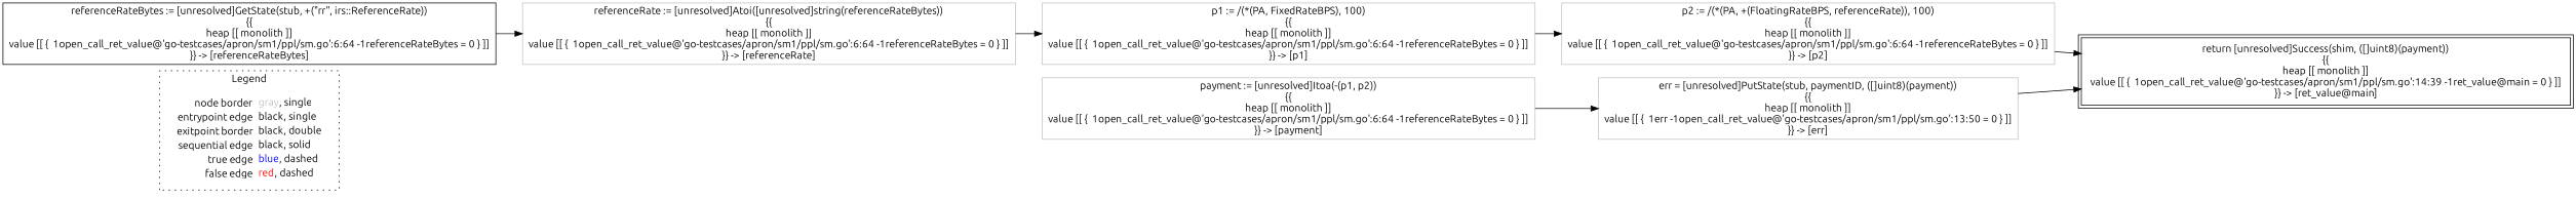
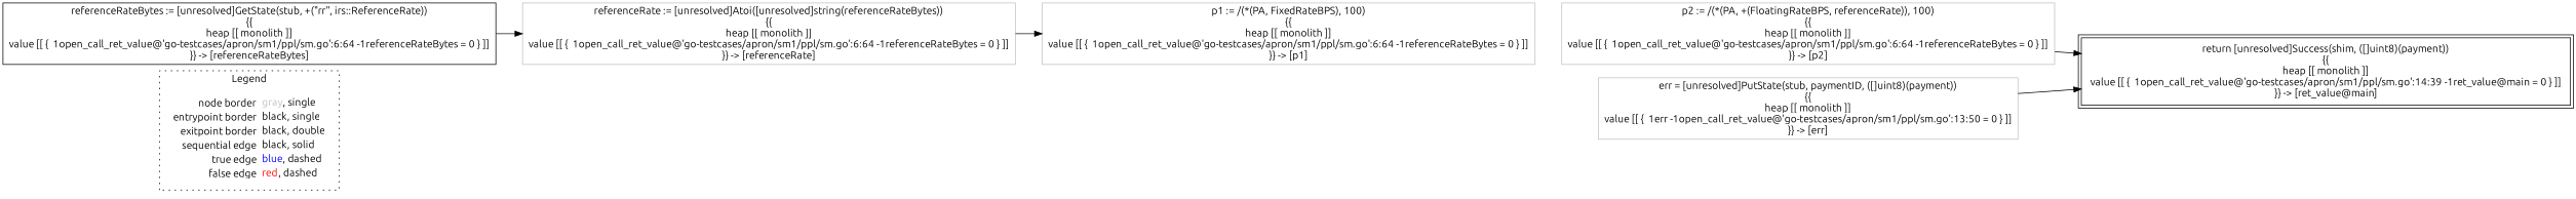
  digraph {
    fontname=Ubuntu
    rankdir=LR
    node [fontname=Ubuntu shape=rect color=gray]
    edge [color=black fontname=Ubuntu]
-   n1 [label=<<table border="0" cellpadding="2" cellspacing="0" cellborder="0"><tr><td align="right">node border&nbsp;</td><td align="left"><font color="gray">gray</font>, single</td></tr><tr><td align="right">entrypoint edge&nbsp;</td><td align="left"><font color="black">black</font>, single</td></tr><tr><td align="right">exitpoint border&nbsp;</td><td align="left"><font color="black">black</font>, double</td></tr><tr><td align="right">sequential edge&nbsp;</td><td align="left"><font color="black">black</font>, solid</td></tr><tr><td align="right">true edge&nbsp;</td><td align="left"><font color="blue">blue</font>, dashed</td></tr><tr><td align="right">false edge&nbsp;</td><td align="left"><font color="red">red</font>, dashed</td></tr></table>> shape=plaintext color=""]
+   n1 [label=<<table border="0" cellpadding="2" cellspacing="0" cellborder="0"><tr><td align="right">node border&nbsp;</td><td align="left"><font color="gray">gray</font>, single</td></tr><tr><td align="right">entrypoint border&nbsp;</td><td align="left"><font color="black">black</font>, single</td></tr><tr><td align="right">exitpoint border&nbsp;</td><td align="left"><font color="black">black</font>, double</td></tr><tr><td align="right">sequential edge&nbsp;</td><td align="left"><font color="black">black</font>, solid</td></tr><tr><td align="right">true edge&nbsp;</td><td align="left"><font color="blue">blue</font>, dashed</td></tr><tr><td align="right">false edge&nbsp;</td><td align="left"><font color="red">red</font>, dashed</td></tr></table>> shape=plaintext color=""]
    n2 [color=black label=<referenceRateBytes := [unresolved]GetState(stub, +(&quot;rr&quot;, irs::ReferenceRate))<BR/>{{<BR/>heap [[ monolith ]]<BR/>value [[ {  1open_call_ret_value@'go-testcases/apron/sm1/ppl/sm.go':6:64 -1referenceRateBytes = 0 } ]]<BR/>}} -&gt; [referenceRateBytes]>]
    n3 [label=<referenceRate := [unresolved]Atoi([unresolved]string(referenceRateBytes))<BR/>{{<BR/>heap [[ monolith ]]<BR/>value [[ {  1open_call_ret_value@'go-testcases/apron/sm1/ppl/sm.go':6:64 -1referenceRateBytes = 0 } ]]<BR/>}} -&gt; [referenceRate]>]
    n4 [label=<p1 := /(*(PA, FixedRateBPS), 100)<BR/>{{<BR/>heap [[ monolith ]]<BR/>value [[ {  1open_call_ret_value@'go-testcases/apron/sm1/ppl/sm.go':6:64 -1referenceRateBytes = 0 } ]]<BR/>}} -&gt; [p1]>]
-   n5 [label=<payment := [unresolved]Itoa(-(p1, p2))<BR/>{{<BR/>heap [[ monolith ]]<BR/>value [[ {  1open_call_ret_value@'go-testcases/apron/sm1/ppl/sm.go':6:64 -1referenceRateBytes = 0 } ]]<BR/>}} -&gt; [payment]>]
    n6 [label=<err = [unresolved]PutState(stub, paymentID, ([]uint8)(payment))<BR/>{{<BR/>heap [[ monolith ]]<BR/>value [[ {  1err -1open_call_ret_value@'go-testcases/apron/sm1/ppl/sm.go':13:50 = 0 } ]]<BR/>}} -&gt; [err]>]
    n7 [color=black label=<return [unresolved]Success(shim, ([]uint8)(payment))<BR/>{{<BR/>heap [[ monolith ]]<BR/>value [[ {  1open_call_ret_value@'go-testcases/apron/sm1/ppl/sm.go':14:39 -1ret_value@main = 0 } ]]<BR/>}} -&gt; [ret_value@main]> peripheries=2]
    n8 [label=<p2 := /(*(PA, +(FloatingRateBPS, referenceRate)), 100)<BR/>{{<BR/>heap [[ monolith ]]<BR/>value [[ {  1open_call_ret_value@'go-testcases/apron/sm1/ppl/sm.go':6:64 -1referenceRateBytes = 0 } ]]<BR/>}} -&gt; [p2]>]
    subgraph cluster_1 {
      label=Legend
      style=dotted
      n1
    }
    n2 -> n3
    n3 -> n4
-   n4 -> n8
-   n5 -> n6
    n6 -> n7
    n8 -> n7
  }
